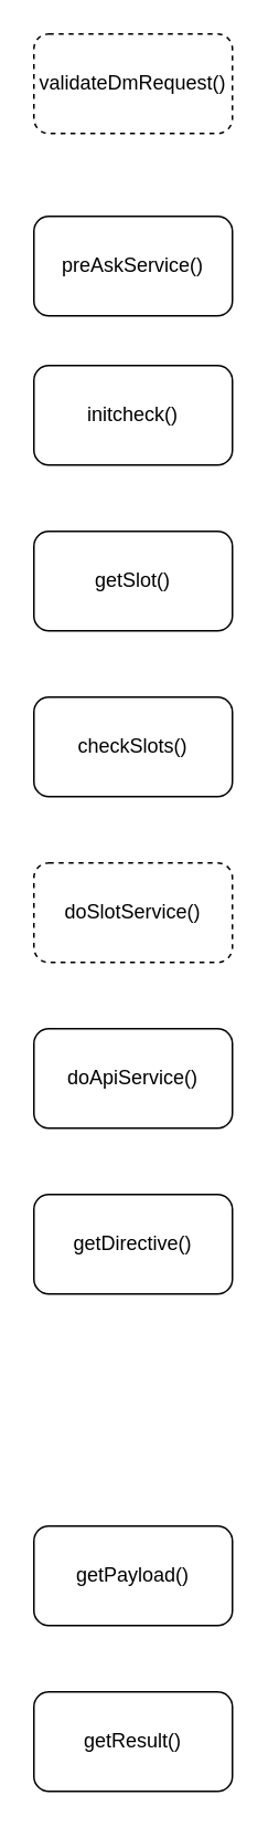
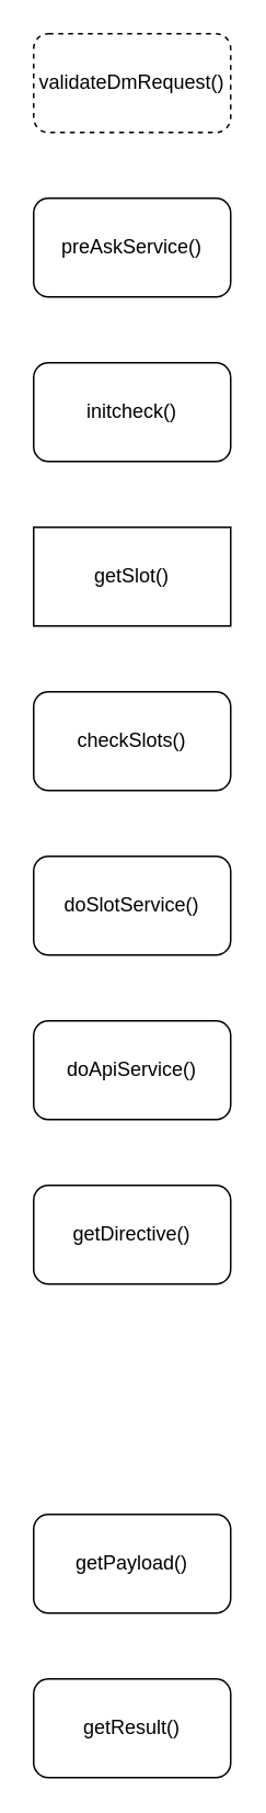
  <mxCell id="0" />
  <mxCell id="1" parent="0" />
  <mxCell id="2" value="validateDmRequest()" style="rounded=1;whiteSpace=wrap;html=1;dashed=1;" vertex="1" parent="1"><mxGeometry x="20" y="20" width="120" height="60" as="geometry" /></mxCell>
- <mxCell id="3" value="preAskService()" style="rounded=1;whiteSpace=wrap;html=1;" vertex="1" parent="1"><mxGeometry x="20" y="130" width="120" height="60" as="geometry" /></mxCell>
+ <mxCell id="3" value="preAskService()" style="rounded=1;whiteSpace=wrap;html=1;" vertex="1" parent="1"><mxGeometry x="20" y="120" width="120" height="60" as="geometry" /></mxCell>
  <mxCell id="4" value="initcheck()" style="rounded=1;whiteSpace=wrap;html=1;" vertex="1" parent="1"><mxGeometry x="20" y="220" width="120" height="60" as="geometry" /></mxCell>
- <mxCell id="5" value="getSlot()" style="rounded=1;whiteSpace=wrap;html=1;" vertex="1" parent="1"><mxGeometry x="20" y="320" width="120" height="60" as="geometry" /></mxCell>
+ <mxCell id="5" value="getSlot()" style="whiteSpace=wrap;html=1;rounded=0;" vertex="1" parent="1"><mxGeometry x="20" y="320" width="120" height="60" as="geometry" /></mxCell>
  <mxCell id="6" value="checkSlots()" style="rounded=1;whiteSpace=wrap;html=1;" vertex="1" parent="1"><mxGeometry x="20" y="420" width="120" height="60" as="geometry" /></mxCell>
- <mxCell id="7" value="doSlotService()" style="rounded=1;whiteSpace=wrap;html=1;dashed=1;" vertex="1" parent="1"><mxGeometry x="20" y="520" width="120" height="60" as="geometry" /></mxCell>
+ <mxCell id="7" value="doSlotService()" style="rounded=1;whiteSpace=wrap;html=1;" vertex="1" parent="1"><mxGeometry x="20" y="520" width="120" height="60" as="geometry" /></mxCell>
  <mxCell id="8" value="doApiService()" style="rounded=1;whiteSpace=wrap;html=1;" vertex="1" parent="1"><mxGeometry x="20" y="620" width="120" height="60" as="geometry" /></mxCell>
  <mxCell id="9" value="getDirective()" style="rounded=1;whiteSpace=wrap;html=1;" vertex="1" parent="1"><mxGeometry x="20" y="720" width="120" height="60" as="geometry" /></mxCell>
  <mxCell id="10" value="getPayload()" style="rounded=1;whiteSpace=wrap;html=1;" vertex="1" parent="1"><mxGeometry x="20" y="920" width="120" height="60" as="geometry" /></mxCell>
  <mxCell id="11" value="getResult()" style="rounded=1;whiteSpace=wrap;html=1;" vertex="1" parent="1"><mxGeometry x="20" y="1020" width="120" height="60" as="geometry" /></mxCell>
